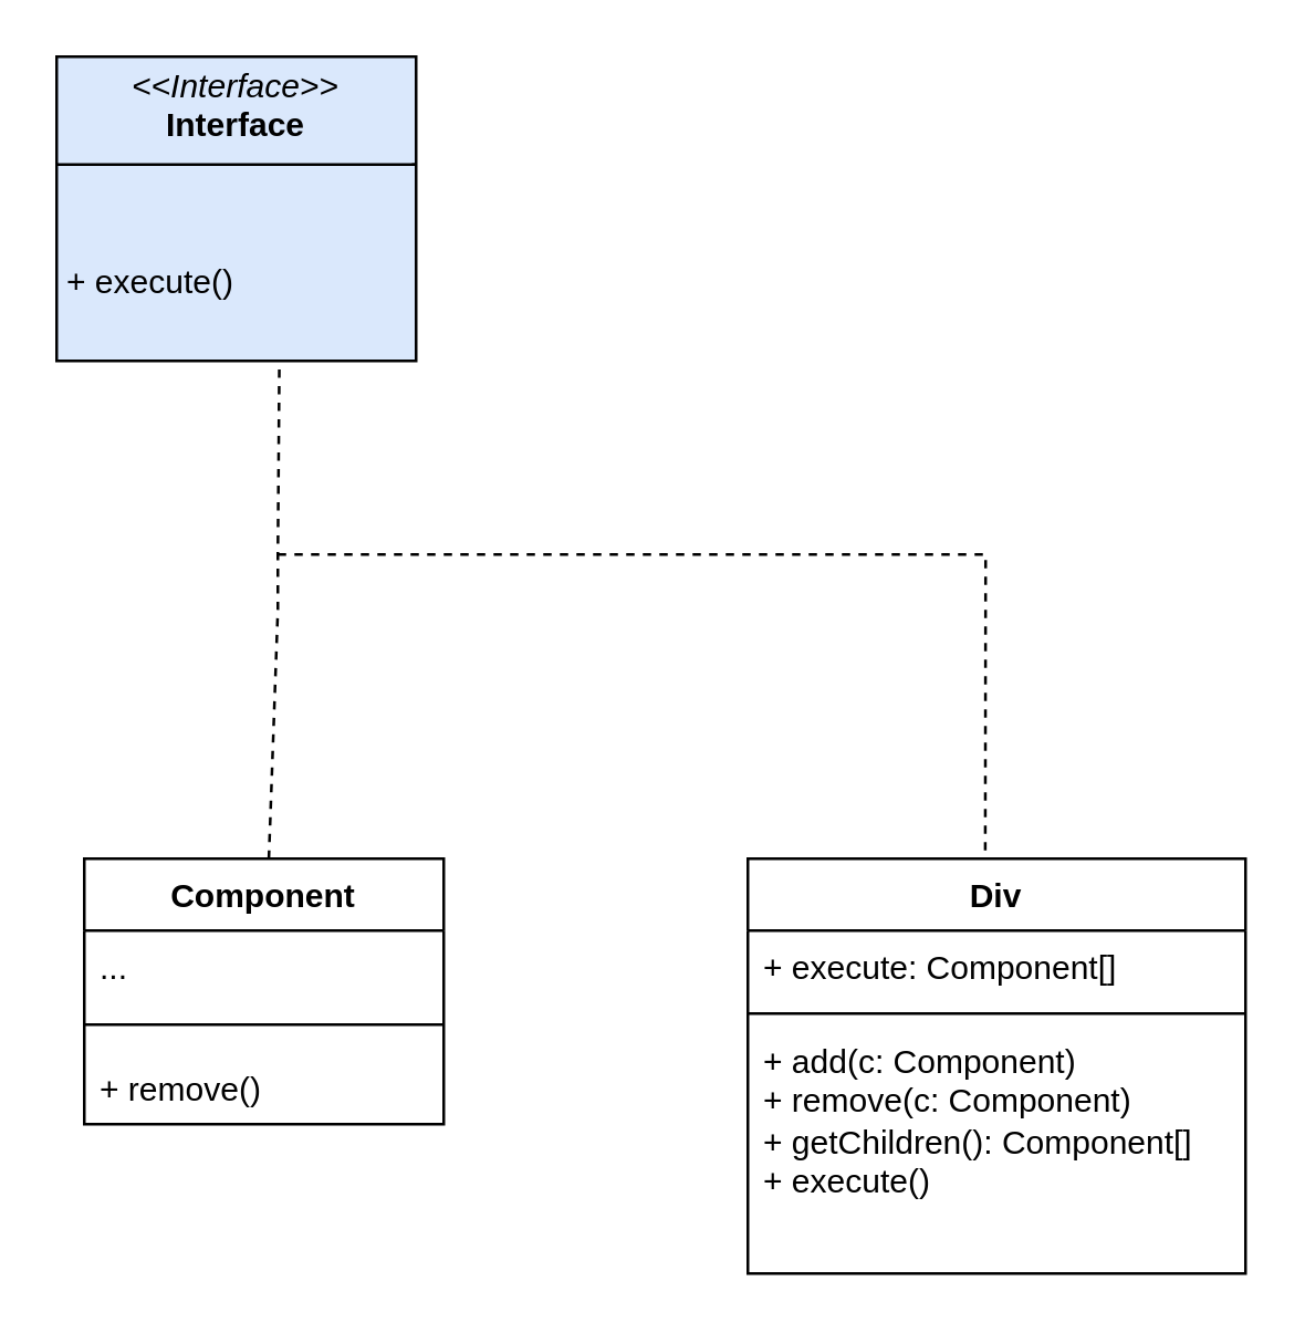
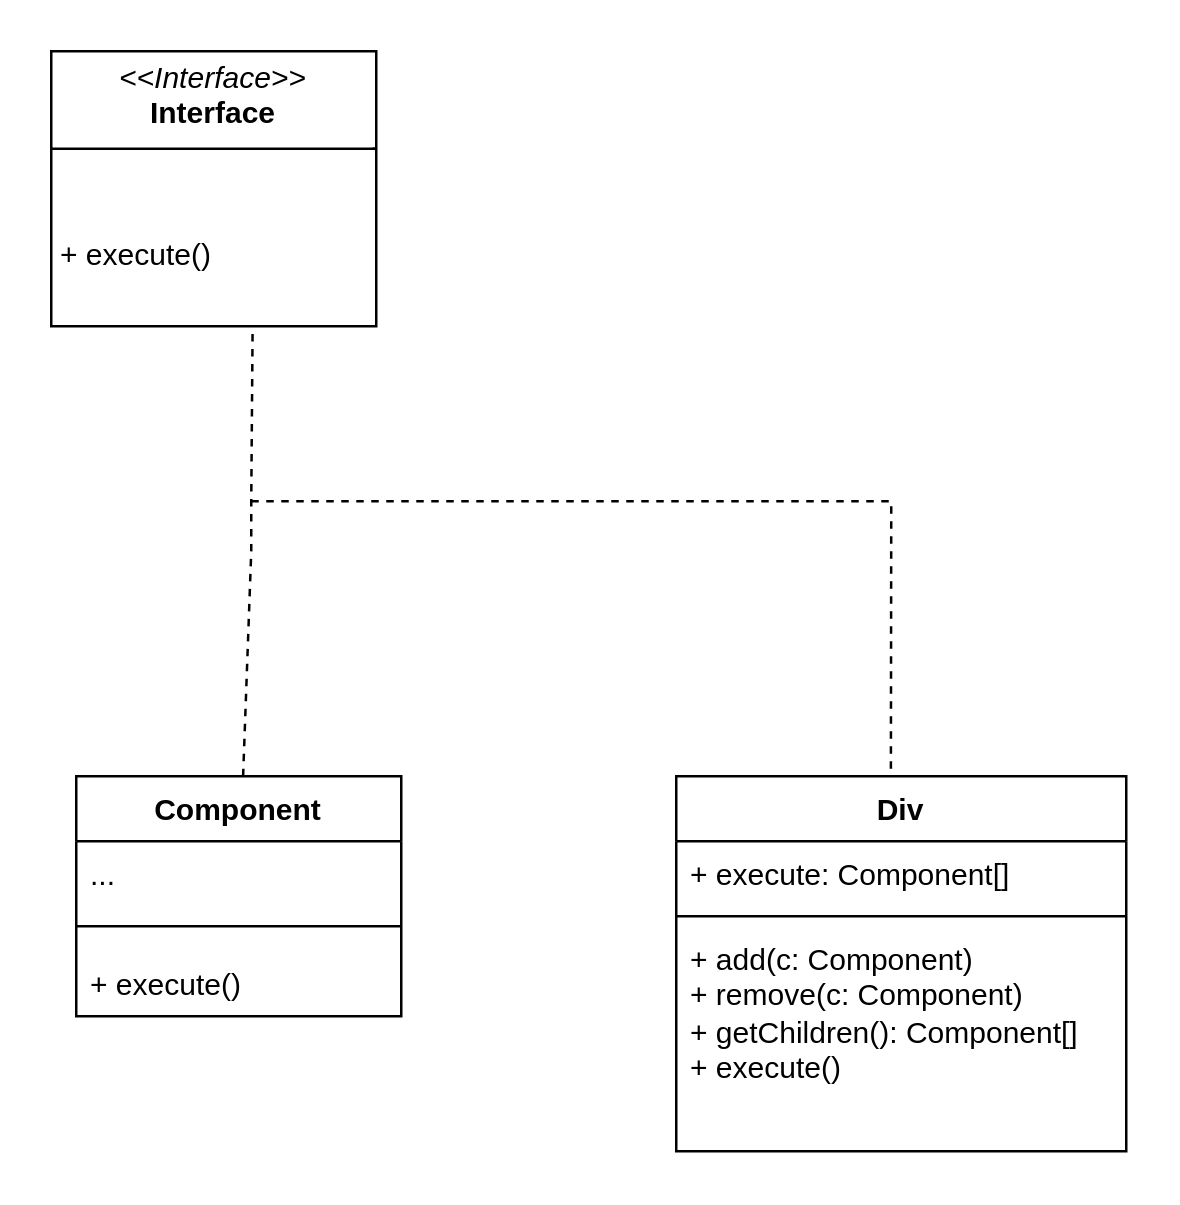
  <mxCell id="0" />
  <mxCell id="1" parent="0" />
  <mxCell id="2" value="Div" style="swimlane;fontStyle=1;align=center;verticalAlign=top;childLayout=stackLayout;horizontal=1;startSize=26;horizontalStack=0;resizeParent=1;resizeParentMax=0;resizeLast=0;collapsible=1;marginBottom=0;whiteSpace=wrap;html=1;" vertex="1" parent="1"><mxGeometry x="270" y="310" width="180" height="150" as="geometry" /></mxCell>
  <mxCell id="3" value="+ execute: Component[]" style="text;strokeColor=none;fillColor=none;align=left;verticalAlign=top;spacingLeft=4;spacingRight=4;overflow=hidden;rotatable=0;points=[[0,0.5],[1,0.5]];portConstraint=eastwest;whiteSpace=wrap;html=1;" vertex="1" parent="2"><mxGeometry y="26" width="180" height="26" as="geometry" /></mxCell>
  <mxCell id="4" value="" style="line;strokeWidth=1;fillColor=none;align=left;verticalAlign=middle;spacingTop=-1;spacingLeft=3;spacingRight=3;rotatable=0;labelPosition=right;points=[];portConstraint=eastwest;strokeColor=inherit;" vertex="1" parent="2"><mxGeometry y="52" width="180" height="8" as="geometry" /></mxCell>
  <mxCell id="5" value="+ add(c: Component)&lt;div&gt;+ remove(c: Component)&lt;/div&gt;&lt;div&gt;+ getChildren(): Component[]&lt;/div&gt;&lt;div&gt;+ execute()&lt;br&gt;&lt;/div&gt;" style="text;strokeColor=none;fillColor=none;align=left;verticalAlign=top;spacingLeft=4;spacingRight=4;overflow=hidden;rotatable=0;points=[[0,0.5],[1,0.5]];portConstraint=eastwest;whiteSpace=wrap;html=1;" vertex="1" parent="2"><mxGeometry y="60" width="180" height="90" as="geometry" /></mxCell>
  <mxCell id="6" value="Component" style="swimlane;fontStyle=1;align=center;verticalAlign=top;childLayout=stackLayout;horizontal=1;startSize=26;horizontalStack=0;resizeParent=1;resizeParentMax=0;resizeLast=0;collapsible=1;marginBottom=0;whiteSpace=wrap;html=1;" vertex="1" parent="1"><mxGeometry x="30" y="310" width="130" height="96" as="geometry" /></mxCell>
  <mxCell id="7" value="..." style="text;strokeColor=none;fillColor=none;align=left;verticalAlign=top;spacingLeft=4;spacingRight=4;overflow=hidden;rotatable=0;points=[[0,0.5],[1,0.5]];portConstraint=eastwest;whiteSpace=wrap;html=1;strokeWidth=1;perimeterSpacing=0;" vertex="1" parent="6"><mxGeometry y="26" width="130" height="24" as="geometry" /></mxCell>
  <mxCell id="8" value="" style="line;strokeWidth=1;fillColor=none;align=left;verticalAlign=middle;spacingTop=-1;spacingLeft=3;spacingRight=3;rotatable=0;labelPosition=right;points=[];portConstraint=eastwest;strokeColor=inherit;" vertex="1" parent="6"><mxGeometry y="50" width="130" height="20" as="geometry" /></mxCell>
- <mxCell id="9" value="+ remove()" style="text;strokeColor=none;fillColor=none;align=left;verticalAlign=top;spacingLeft=4;spacingRight=4;overflow=hidden;rotatable=0;points=[[0,0.5],[1,0.5]];portConstraint=eastwest;whiteSpace=wrap;html=1;" vertex="1" parent="6"><mxGeometry y="70" width="130" height="26" as="geometry" /></mxCell>
+ <mxCell id="9" value="+ execute()" style="text;strokeColor=none;fillColor=none;align=left;verticalAlign=top;spacingLeft=4;spacingRight=4;overflow=hidden;rotatable=0;points=[[0,0.5],[1,0.5]];portConstraint=eastwest;whiteSpace=wrap;html=1;" vertex="1" parent="6"><mxGeometry y="70" width="130" height="26" as="geometry" /></mxCell>
  <mxCell id="10" value="" style="endArrow=block;dashed=1;endFill=0;endSize=12;html=1;rounded=0;entryX=0.461;entryY=0.984;entryDx=0;entryDy=0;entryPerimeter=0;" edge="1" parent="1" source="6"><mxGeometry width="160" relative="1" as="geometry"><mxPoint x="101" y="280" as="sourcePoint" /><mxPoint x="100.71" y="109.04" as="targetPoint" /><Array as="points"><mxPoint x="100" y="220" /><mxPoint x="100" y="200" /></Array></mxGeometry></mxCell>
  <mxCell id="11" value="" style="endArrow=none;dashed=1;html=1;rounded=0;entryX=0.477;entryY=-0.019;entryDx=0;entryDy=0;entryPerimeter=0;" edge="1" parent="1" target="2"><mxGeometry width="50" height="50" relative="1" as="geometry"><mxPoint x="100" y="200" as="sourcePoint" /><mxPoint x="580" y="190" as="targetPoint" /><Array as="points"><mxPoint x="356" y="200" /></Array></mxGeometry></mxCell>
- <mxCell id="12" value="&lt;p style=&quot;margin:0px;margin-top:4px;text-align:center;&quot;&gt;&lt;i&gt;&amp;lt;&amp;lt;Interface&amp;gt;&amp;gt;&lt;/i&gt;&lt;br&gt;&lt;b&gt;Interface&lt;/b&gt;&lt;/p&gt;&lt;hr size=&quot;1&quot; style=&quot;border-style:solid;&quot;&gt;&lt;p style=&quot;margin:0px;margin-left:4px;&quot;&gt;&lt;br&gt;&lt;/p&gt;&lt;p style=&quot;margin:0px;margin-left:4px;&quot;&gt;&lt;br&gt;+ execute()&lt;/p&gt;" style="verticalAlign=top;align=left;overflow=fill;html=1;whiteSpace=wrap;fillColor=#dae8fc;" vertex="1" parent="1"><mxGeometry x="20" y="20" width="130" height="110" as="geometry" /></mxCell>
+ <mxCell id="12" value="&lt;p style=&quot;margin:0px;margin-top:4px;text-align:center;&quot;&gt;&lt;i&gt;&amp;lt;&amp;lt;Interface&amp;gt;&amp;gt;&lt;/i&gt;&lt;br&gt;&lt;b&gt;Interface&lt;/b&gt;&lt;/p&gt;&lt;hr size=&quot;1&quot; style=&quot;border-style:solid;&quot;&gt;&lt;p style=&quot;margin:0px;margin-left:4px;&quot;&gt;&lt;br&gt;&lt;/p&gt;&lt;p style=&quot;margin:0px;margin-left:4px;&quot;&gt;&lt;br&gt;+ execute()&lt;/p&gt;" style="verticalAlign=top;align=left;overflow=fill;html=1;whiteSpace=wrap;" vertex="1" parent="1"><mxGeometry x="20" y="20" width="130" height="110" as="geometry" /></mxCell>
